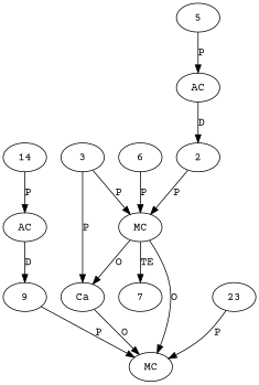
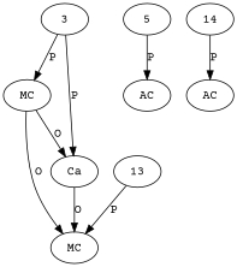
  digraph {
    fontname="Courier Prime"
    node [fontname="Courier Prime" t=char]
    edge [fontname="Courier Prime"]
    n1 [l=468 label=MC s="add()" t=ArrayUtils]
-   7 [n=e t=IndexOutOfBoundsException]
    n3 [l=509 label=MC s="equals()" t=Arrays]
    n4 [label=Ca t=IndexOutOfBoundsException]
-   2 [t=long v="10L"]
    3 [v="'c'"]
    n7 [l=468 label=AC t=""]
    5 [v="'a'"]
-   6 [v="'c'"]
-   9 [n=dummy_ t="{}"]
    n11 [l=509 label=AC t=""]
    n12 [label=14 t=int v=3]
-   13 [n=floatArray t="float[]" label=23]
-   n1 -> 7 [label=TE]
+   13 [n=floatArray t="float[]"]
    n1 -> n3 [label=O]
    n1 -> n4 [label=O]
    n4 -> n3 [label=O]
-   2 -> n1 [label=P]
    3 -> n1 [label=P]
    3 -> n4 [label=P]
-   n7 -> 2 [label=D]
    5 -> n7 [label=P]
-   6 -> n1 [label=P]
-   9 -> n3 [label=P]
-   n11 -> 9 [label=D]
    n12 -> n11 [label=P]
    13 -> n3 [label=P]
  }
